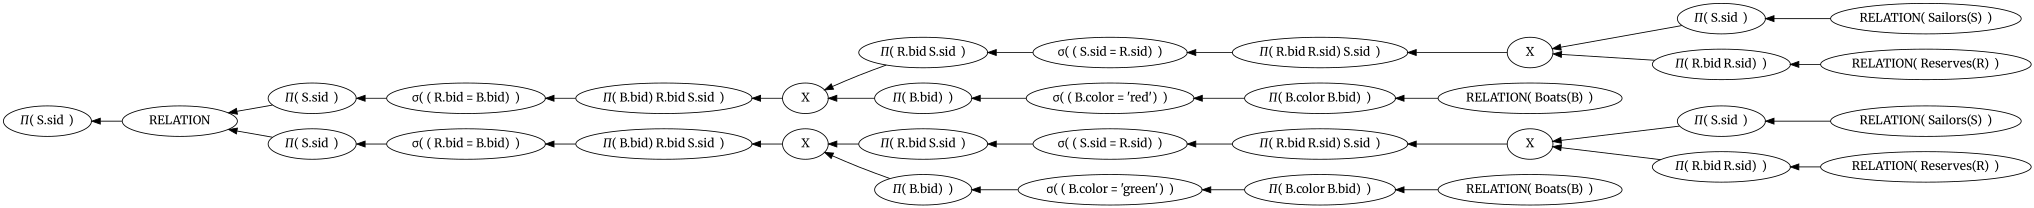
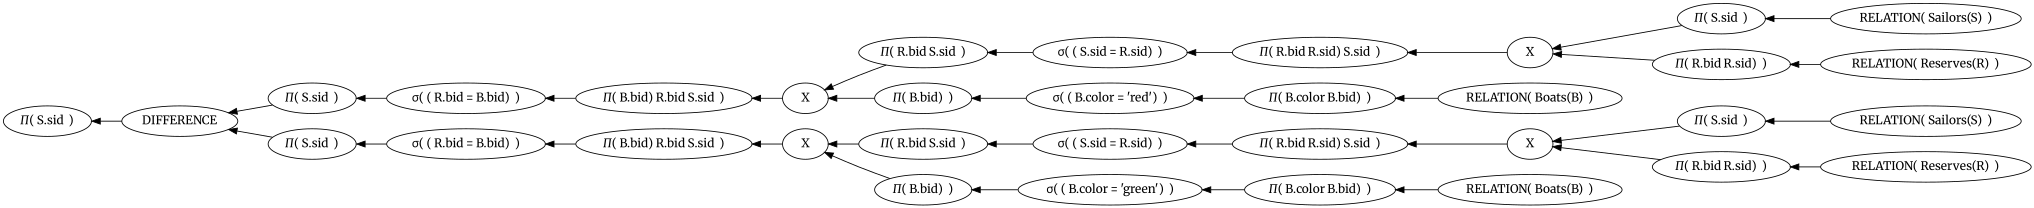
  digraph {
    rankdir=LR
    fontname=Merriweather
    node [fontname=Merriweather]
    edge [dir=back fontname=Merriweather]
    n1 [label="&#928;( S.sid  )"]
-   n2 [label=RELATION]
+   n2 [label=DIFFERENCE]
    n3 [label="&#928;( S.sid  )"]
    n4 [label="&#928;( S.sid  )"]
    n5 [label="&#963;( ( R.bid = B.bid)  )"]
    n6 [label="&#928;( B.bid) R.bid S.sid  )"]
    n7 [label=X]
    n8 [label="&#928;( R.bid S.sid  )"]
    n9 [label="&#928;( B.bid)  )"]
    n10 [label="&#963;( ( S.sid = R.sid)  )"]
    n11 [label="&#928;( R.bid R.sid) S.sid  )"]
    n12 [label=X]
    n13 [label="&#928;( S.sid  )"]
    n14 [label="&#928;( R.bid R.sid)  )"]
    n15 [label="RELATION( Sailors(S)  )"]
    n16 [label="RELATION( Reserves(R)  )"]
    n17 [label="&#963;( ( B.color = 'red')  )"]
    n18 [label="&#928;( B.color B.bid)  )"]
    n19 [label="RELATION( Boats(B)  )"]
    n20 [label="&#963;( ( R.bid = B.bid)  )"]
    n21 [label="&#928;( B.bid) R.bid S.sid  )"]
    n22 [label=X]
    n23 [label="&#928;( R.bid S.sid  )"]
    n24 [label="&#928;( B.bid)  )"]
    n25 [label="&#963;( ( S.sid = R.sid)  )"]
    n26 [label="&#928;( R.bid R.sid) S.sid  )"]
    n27 [label=X]
    n28 [label="&#928;( S.sid  )"]
    n29 [label="&#928;( R.bid R.sid)  )"]
    n30 [label="RELATION( Sailors(S)  )"]
    n31 [label="RELATION( Reserves(R)  )"]
    n32 [label="&#963;( ( B.color = 'green')  )"]
    n33 [label="&#928;( B.color B.bid)  )"]
    n34 [label="RELATION( Boats(B)  )"]
    n1 -> n2
    n2 -> n3
    n2 -> n4
    n3 -> n5
    n4 -> n20
    n5 -> n6
    n6 -> n7
    n7 -> n8
    n7 -> n9
    n8 -> n10
    n9 -> n17
    n10 -> n11
    n11 -> n12
    n12 -> n13
    n12 -> n14
    n13 -> n15
    n14 -> n16
    n17 -> n18
    n18 -> n19
    n20 -> n21
    n21 -> n22
    n22 -> n23
    n22 -> n24
    n23 -> n25
    n24 -> n32
    n25 -> n26
    n26 -> n27
    n27 -> n28
    n27 -> n29
    n28 -> n30
    n29 -> n31
    n32 -> n33
    n33 -> n34
  }
